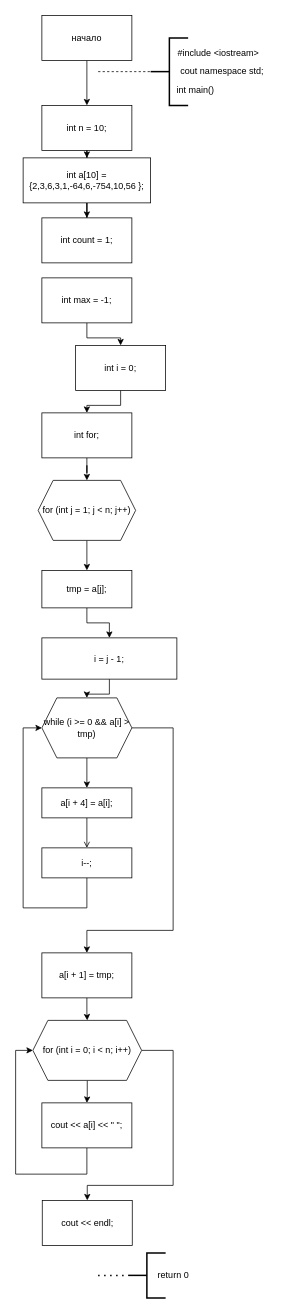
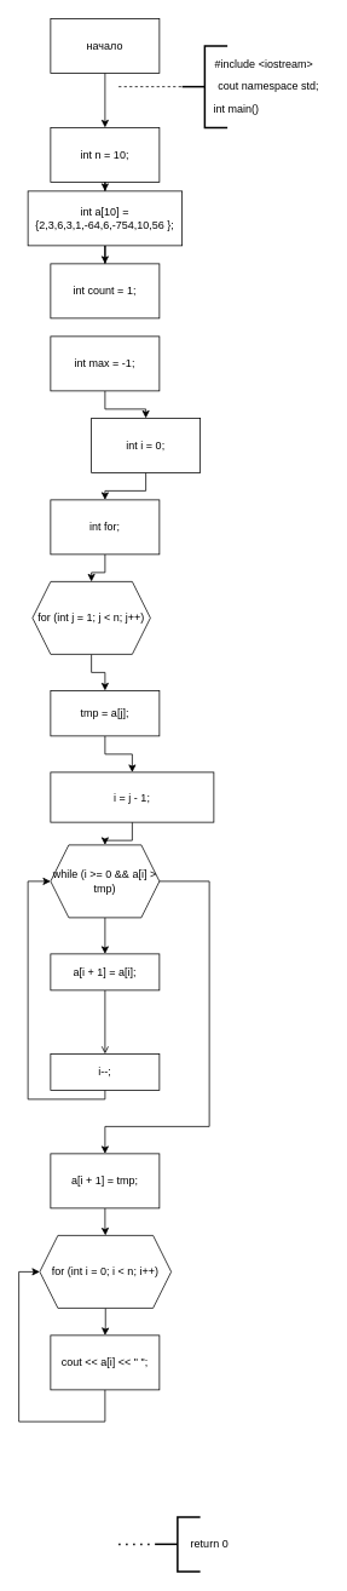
  <mxCell id="0" />
  <mxCell id="1" parent="0" />
  <mxCell id="2" style="edgeStyle=orthogonalEdgeStyle;rounded=0;orthogonalLoop=1;jettySize=auto;html=1;" edge="1" parent="1" source="3" target="5"><mxGeometry relative="1" as="geometry" /></mxCell>
  <mxCell id="3" value="начало" style="whiteSpace=wrap;html=1;rounded=0;" vertex="1" parent="1"><mxGeometry x="55" y="20" width="120" height="60" as="geometry" /></mxCell>
  <mxCell id="4" style="edgeStyle=orthogonalEdgeStyle;rounded=0;orthogonalLoop=1;jettySize=auto;html=1;entryX=0.5;entryY=0;entryDx=0;entryDy=0;" edge="1" parent="1" source="5" target="7"><mxGeometry relative="1" as="geometry" /></mxCell>
  <mxCell id="5" value="int n = 10;" style="rounded=0;whiteSpace=wrap;html=1;" vertex="1" parent="1"><mxGeometry x="55" y="140" width="120" height="60" as="geometry" /></mxCell>
  <mxCell id="6" style="edgeStyle=orthogonalEdgeStyle;rounded=0;orthogonalLoop=1;jettySize=auto;html=1;" edge="1" parent="1" source="7" target="8"><mxGeometry relative="1" as="geometry" /></mxCell>
  <mxCell id="7" value="int a[10] = {2,3,6,3,1,-64,6,-754,10,56 };" style="rounded=0;whiteSpace=wrap;html=1;" vertex="1" parent="1"><mxGeometry x="30" y="210" width="170" height="60" as="geometry" /></mxCell>
  <mxCell id="8" value="int count = 1;" style="rounded=0;whiteSpace=wrap;html=1;" vertex="1" parent="1"><mxGeometry x="55" y="290" width="120" height="60" as="geometry" /></mxCell>
  <mxCell id="9" style="edgeStyle=orthogonalEdgeStyle;rounded=0;orthogonalLoop=1;jettySize=auto;html=1;entryX=0.5;entryY=0;entryDx=0;entryDy=0;" edge="1" parent="1" source="10" target="12"><mxGeometry relative="1" as="geometry" /></mxCell>
  <mxCell id="10" value="int max = -1;" style="rounded=0;whiteSpace=wrap;html=1;" vertex="1" parent="1"><mxGeometry x="55" y="370" width="120" height="60" as="geometry" /></mxCell>
  <mxCell id="11" style="edgeStyle=orthogonalEdgeStyle;rounded=0;orthogonalLoop=1;jettySize=auto;html=1;" edge="1" parent="1" source="12" target="14"><mxGeometry relative="1" as="geometry" /></mxCell>
  <mxCell id="12" value="int i = 0;" style="rounded=0;whiteSpace=wrap;html=1;" vertex="1" parent="1"><mxGeometry x="100" y="460" width="120" height="60" as="geometry" /></mxCell>
  <mxCell id="13" style="edgeStyle=orthogonalEdgeStyle;rounded=0;orthogonalLoop=1;jettySize=auto;html=1;entryX=0.5;entryY=0;entryDx=0;entryDy=0;" edge="1" parent="1" source="14" target="16"><mxGeometry relative="1" as="geometry" /></mxCell>
  <mxCell id="14" value="int for;" style="rounded=0;whiteSpace=wrap;html=1;" vertex="1" parent="1"><mxGeometry x="55" y="550" width="120" height="60" as="geometry" /></mxCell>
  <mxCell id="15" style="edgeStyle=orthogonalEdgeStyle;rounded=0;orthogonalLoop=1;jettySize=auto;html=1;entryX=0.5;entryY=0;entryDx=0;entryDy=0;" edge="1" parent="1" source="16" target="18"><mxGeometry relative="1" as="geometry" /></mxCell>
- <mxCell id="16" value="for (int j = 1; j &lt; n; j++)" style="shape=hexagon;perimeter=hexagonPerimeter2;whiteSpace=wrap;html=1;fixedSize=1;" vertex="1" parent="1"><mxGeometry x="50" y="640" width="130" height="80" as="geometry" /></mxCell>
+ <mxCell id="16" value="for (int j = 1; j &lt; n; j++)" style="shape=hexagon;perimeter=hexagonPerimeter2;whiteSpace=wrap;html=1;fixedSize=1;" vertex="1" parent="1"><mxGeometry x="35" y="640" width="130" height="80" as="geometry" /></mxCell>
  <mxCell id="17" style="edgeStyle=orthogonalEdgeStyle;rounded=0;orthogonalLoop=1;jettySize=auto;html=1;entryX=0.5;entryY=0;entryDx=0;entryDy=0;" edge="1" parent="1" source="18" target="20"><mxGeometry relative="1" as="geometry" /></mxCell>
  <mxCell id="18" value="tmp = a[j];" style="rounded=0;whiteSpace=wrap;html=1;" vertex="1" parent="1"><mxGeometry x="55" y="760" width="120" height="50" as="geometry" /></mxCell>
  <mxCell id="19" style="edgeStyle=orthogonalEdgeStyle;rounded=0;orthogonalLoop=1;jettySize=auto;html=1;entryX=0.5;entryY=0;entryDx=0;entryDy=0;" edge="1" parent="1" source="20" target="23"><mxGeometry relative="1" as="geometry" /></mxCell>
  <mxCell id="20" value="i = j - 1;" style="rounded=0;whiteSpace=wrap;html=1;" vertex="1" parent="1"><mxGeometry x="55" y="850" width="180" height="55" as="geometry" /></mxCell>
  <mxCell id="21" style="edgeStyle=orthogonalEdgeStyle;rounded=0;orthogonalLoop=1;jettySize=auto;html=1;" edge="1" parent="1" source="23" target="25"><mxGeometry relative="1" as="geometry" /></mxCell>
  <mxCell id="22" style="edgeStyle=orthogonalEdgeStyle;rounded=0;orthogonalLoop=1;jettySize=auto;html=1;entryX=0.5;entryY=0;entryDx=0;entryDy=0;" edge="1" parent="1" source="23" target="29"><mxGeometry relative="1" as="geometry"><Array as="points"><mxPoint x="230" y="970" /><mxPoint x="230" y="1240" /><mxPoint x="115" y="1240" /></Array></mxGeometry></mxCell>
  <mxCell id="23" value="while (i &gt;= 0 &amp;&amp; a[i] &gt; tmp)" style="shape=hexagon;perimeter=hexagonPerimeter2;whiteSpace=wrap;html=1;fixedSize=1;" vertex="1" parent="1"><mxGeometry x="55" y="930" width="120" height="80" as="geometry" /></mxCell>
  <mxCell id="24" style="edgeStyle=orthogonalEdgeStyle;rounded=0;orthogonalLoop=1;jettySize=auto;html=1;entryX=0.5;entryY=0;entryDx=0;entryDy=0;endArrow=open;" edge="1" parent="1" source="25" target="27"><mxGeometry relative="1" as="geometry" /></mxCell>
- <mxCell id="25" value="a[i + 4] = a[i];" style="rounded=0;whiteSpace=wrap;html=1;" vertex="1" parent="1"><mxGeometry x="55" y="1050" width="120" height="40" as="geometry" /></mxCell>
+ <mxCell id="25" value="a[i + 1] = a[i];" style="rounded=0;whiteSpace=wrap;html=1;" vertex="1" parent="1"><mxGeometry x="55" y="1050" width="120" height="40" as="geometry" /></mxCell>
  <mxCell id="26" style="edgeStyle=orthogonalEdgeStyle;rounded=0;orthogonalLoop=1;jettySize=auto;html=1;entryX=0;entryY=0.5;entryDx=0;entryDy=0;" edge="1" parent="1" source="27" target="23"><mxGeometry relative="1" as="geometry"><mxPoint x="-50" y="1040" as="targetPoint" /><Array as="points"><mxPoint x="115" y="1210" /><mxPoint x="30" y="1210" /><mxPoint x="30" y="970" /></Array></mxGeometry></mxCell>
- <mxCell id="27" value="i--;" style="rounded=0;whiteSpace=wrap;html=1;" vertex="1" parent="1"><mxGeometry x="55" y="1130" width="120" height="40" as="geometry" /></mxCell>
+ <mxCell id="27" value="i--;" style="rounded=0;whiteSpace=wrap;html=1;" vertex="1" parent="1"><mxGeometry x="55" y="1160" width="120" height="40" as="geometry" /></mxCell>
  <mxCell id="28" style="edgeStyle=orthogonalEdgeStyle;rounded=0;orthogonalLoop=1;jettySize=auto;html=1;entryX=0.5;entryY=0;entryDx=0;entryDy=0;" edge="1" parent="1" source="29" target="32"><mxGeometry relative="1" as="geometry" /></mxCell>
  <mxCell id="29" value="a[i + 1] = tmp;" style="rounded=0;whiteSpace=wrap;html=1;" vertex="1" parent="1"><mxGeometry x="55" y="1270" width="120" height="60" as="geometry" /></mxCell>
  <mxCell id="30" style="edgeStyle=orthogonalEdgeStyle;rounded=0;orthogonalLoop=1;jettySize=auto;html=1;" edge="1" parent="1" source="32" target="34"><mxGeometry relative="1" as="geometry" /></mxCell>
- <mxCell id="31" style="edgeStyle=orthogonalEdgeStyle;rounded=0;orthogonalLoop=1;jettySize=auto;html=1;entryX=0.5;entryY=0;entryDx=0;entryDy=0;" edge="1" parent="1" source="32" target="35"><mxGeometry relative="1" as="geometry"><Array as="points"><mxPoint x="230" y="1400" /><mxPoint x="230" y="1580" /><mxPoint x="116" y="1580" /></Array></mxGeometry></mxCell>
  <mxCell id="32" value="for (int i = 0; i &lt; n; i++)" style="shape=hexagon;perimeter=hexagonPerimeter2;whiteSpace=wrap;html=1;fixedSize=1;" vertex="1" parent="1"><mxGeometry x="43" y="1360" width="145" height="80" as="geometry" /></mxCell>
  <mxCell id="33" style="edgeStyle=orthogonalEdgeStyle;rounded=0;orthogonalLoop=1;jettySize=auto;html=1;entryX=0;entryY=0.5;entryDx=0;entryDy=0;" edge="1" parent="1" source="34" target="32"><mxGeometry relative="1" as="geometry"><mxPoint x="70" y="1600" as="targetPoint" /><Array as="points"><mxPoint x="115" y="1565" /><mxPoint x="20" y="1565" /><mxPoint x="20" y="1400" /></Array></mxGeometry></mxCell>
  <mxCell id="34" value="cout &lt;&lt; a[i] &lt;&lt; &quot; &quot;;" style="rounded=0;whiteSpace=wrap;html=1;" vertex="1" parent="1"><mxGeometry x="55" y="1470" width="120" height="60" as="geometry" /></mxCell>
- <mxCell id="35" value="cout &lt;&lt; endl;" style="rounded=0;whiteSpace=wrap;html=1;" vertex="1" parent="1"><mxGeometry x="55.5" y="1600" width="120" height="60" as="geometry" /></mxCell>
  <mxCell id="36" value="" style="strokeWidth=2;html=1;shape=mxgraph.flowchart.annotation_2;align=left;labelPosition=right;pointerEvents=1;" vertex="1" parent="1"><mxGeometry x="170" y="1670" width="50" height="60" as="geometry" /></mxCell>
  <mxCell id="37" value="return 0" style="text;html=1;align=center;verticalAlign=middle;resizable=0;points=[];autosize=1;strokeColor=none;fillColor=none;" vertex="1" parent="1"><mxGeometry x="200" y="1690" width="60" height="20" as="geometry" /></mxCell>
  <mxCell id="38" value="" style="endArrow=none;dashed=1;html=1;dashPattern=1 3;strokeWidth=2;rounded=0;entryX=0;entryY=0.5;entryDx=0;entryDy=0;entryPerimeter=0;" edge="1" parent="1" target="36"><mxGeometry width="50" height="50" relative="1" as="geometry"><mxPoint x="130" y="1700" as="sourcePoint" /><mxPoint x="140" y="1540" as="targetPoint" /></mxGeometry></mxCell>
  <mxCell id="39" value="" style="strokeWidth=2;html=1;shape=mxgraph.flowchart.annotation_2;align=left;labelPosition=right;pointerEvents=1;" vertex="1" parent="1"><mxGeometry x="200" y="50" width="50" height="90" as="geometry" /></mxCell>
  <mxCell id="40" value="#include &amp;lt;iostream&amp;gt;" style="text;html=1;align=center;verticalAlign=middle;resizable=0;points=[];autosize=1;strokeColor=none;fillColor=none;" vertex="1" parent="1"><mxGeometry x="230" y="60" width="120" height="20" as="geometry" /></mxCell>
  <mxCell id="41" value="cout namespace std;" style="text;html=1;align=center;verticalAlign=middle;resizable=0;points=[];autosize=1;strokeColor=none;fillColor=none;" vertex="1" parent="1"><mxGeometry x="230" y="85" width="130" height="20" as="geometry" /></mxCell>
  <mxCell id="42" value="int main()" style="text;html=1;strokeColor=none;fillColor=none;align=center;verticalAlign=middle;whiteSpace=wrap;rounded=0;" vertex="1" parent="1"><mxGeometry x="230" y="105" width="60" height="30" as="geometry" /></mxCell>
  <mxCell id="43" value="" style="endArrow=none;dashed=1;html=1;rounded=0;entryX=0;entryY=0.5;entryDx=0;entryDy=0;entryPerimeter=0;" edge="1" parent="1" target="39"><mxGeometry width="50" height="50" relative="1" as="geometry"><mxPoint x="130" y="95" as="sourcePoint" /><mxPoint x="140" y="140" as="targetPoint" /></mxGeometry></mxCell>
